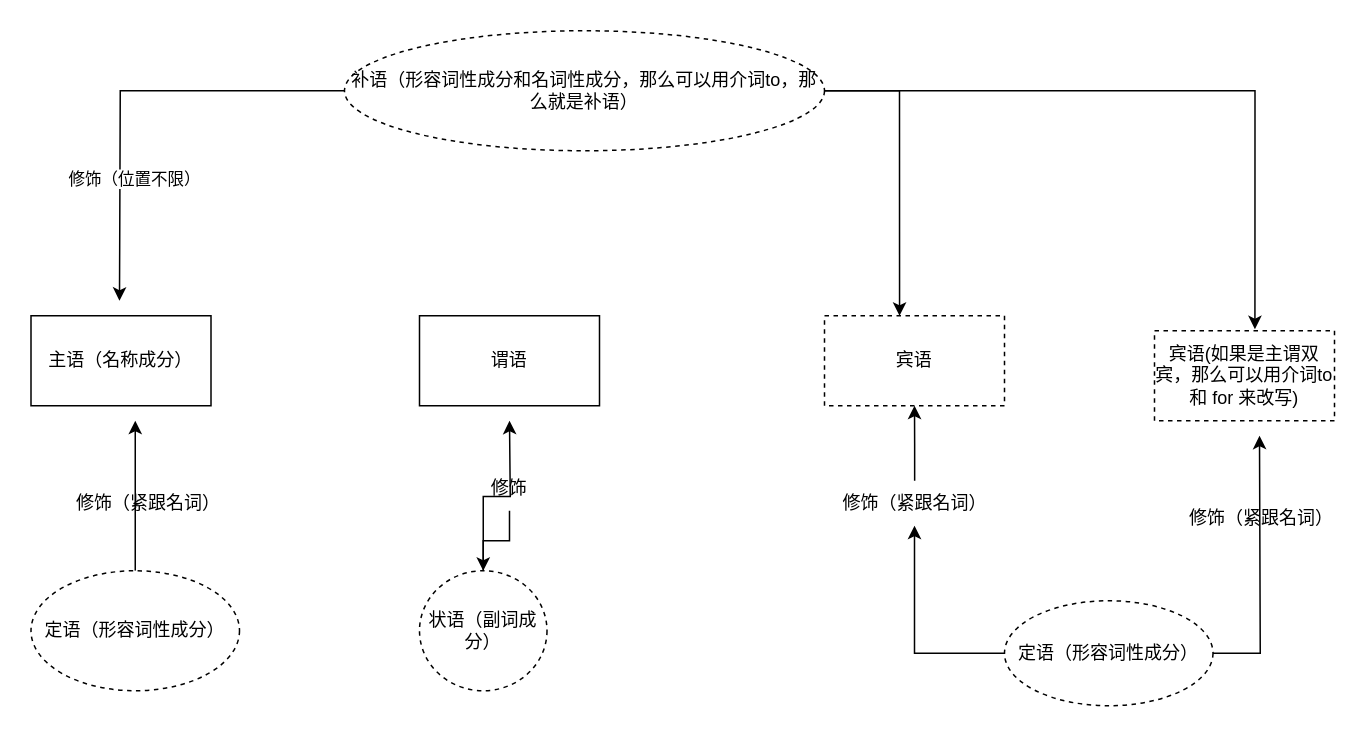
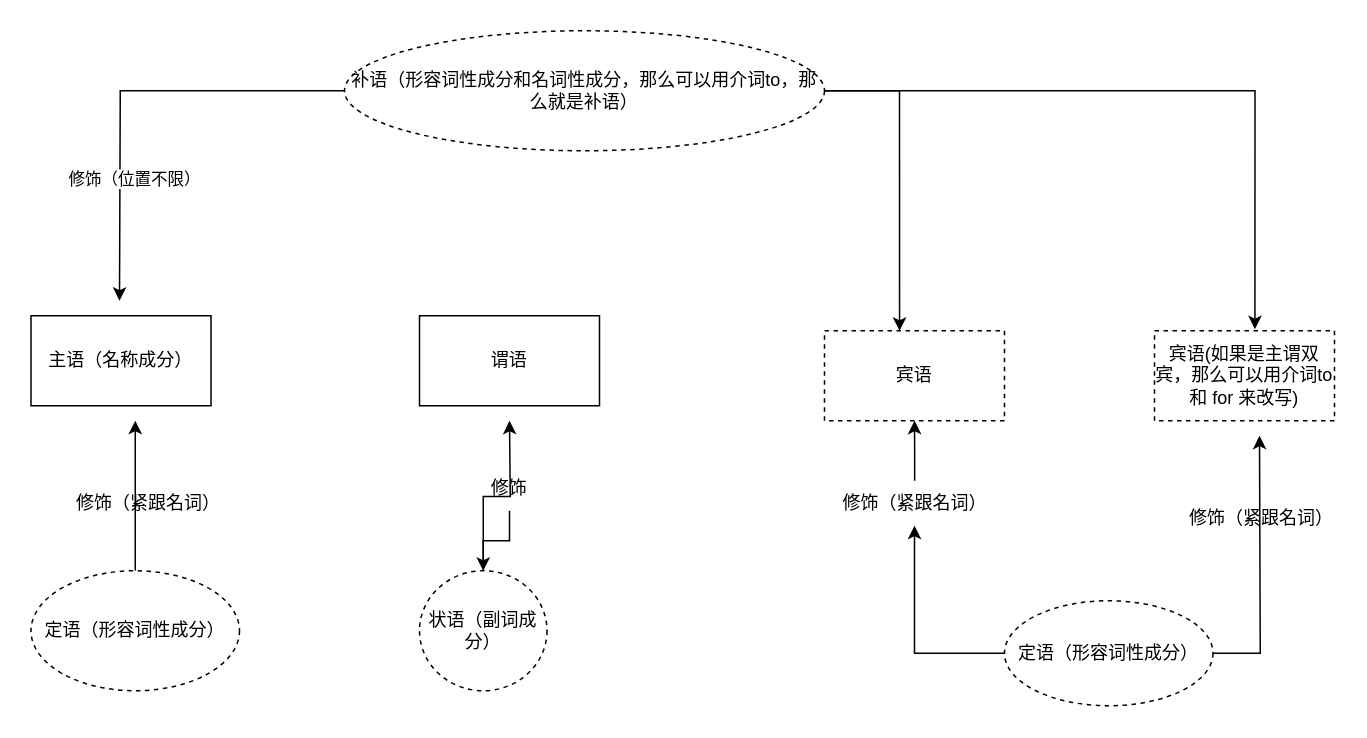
  <mxCell id="0" />
  <mxCell id="1" parent="0" />
  <mxCell id="2" value="主语（名称成分）" style="rounded=0;whiteSpace=wrap;html=1;" parent="1" vertex="1"><mxGeometry x="20" y="210" width="120" height="60" as="geometry" /></mxCell>
  <mxCell id="3" value="谓语" style="rounded=0;whiteSpace=wrap;html=1;" parent="1" vertex="1"><mxGeometry x="279" y="210" width="120" height="60" as="geometry" /></mxCell>
- <mxCell id="4" value="宾语" style="rounded=0;whiteSpace=wrap;html=1;dashed=1;" parent="1" vertex="1"><mxGeometry x="549" y="210" width="120" height="60" as="geometry" /></mxCell>
+ <mxCell id="4" value="宾语" style="rounded=0;whiteSpace=wrap;html=1;dashed=1;" parent="1" vertex="1"><mxGeometry x="549" y="220" width="120" height="60" as="geometry" /></mxCell>
  <mxCell id="5" value="修饰（位置不限）" style="edgeStyle=orthogonalEdgeStyle;rounded=0;orthogonalLoop=1;jettySize=auto;html=1;" parent="1" source="6" edge="1"><mxGeometry x="0.436" y="10" relative="1" as="geometry"><mxPoint x="79" y="200" as="targetPoint" /><mxPoint as="offset" /></mxGeometry></mxCell>
  <mxCell id="6" value="补语（形容词性成分和名词性成分，那么可以用介词to，那么就是补语）" style="ellipse;whiteSpace=wrap;html=1;dashed=1;" parent="1" vertex="1"><mxGeometry x="229" y="20" width="320" height="80" as="geometry" /></mxCell>
  <mxCell id="7" style="edgeStyle=orthogonalEdgeStyle;rounded=0;orthogonalLoop=1;jettySize=auto;html=1;" parent="1" source="8" edge="1"><mxGeometry relative="1" as="geometry"><mxPoint x="339" y="280" as="targetPoint" /></mxGeometry></mxCell>
  <mxCell id="8" value="状语（副词成分）" style="ellipse;whiteSpace=wrap;html=1;dashed=1;" parent="1" vertex="1"><mxGeometry x="279" y="380" width="85" height="80" as="geometry" /></mxCell>
  <mxCell id="9" style="edgeStyle=orthogonalEdgeStyle;rounded=0;orthogonalLoop=1;jettySize=auto;html=1;" parent="1" source="10" edge="1"><mxGeometry relative="1" as="geometry"><mxPoint x="89.5" y="280" as="targetPoint" /></mxGeometry></mxCell>
  <mxCell id="10" value="定语（形容词性成分）" style="ellipse;whiteSpace=wrap;html=1;dashed=1;" parent="1" vertex="1"><mxGeometry x="20" y="380" width="139" height="80" as="geometry" /></mxCell>
  <mxCell id="11" style="edgeStyle=orthogonalEdgeStyle;rounded=0;orthogonalLoop=1;jettySize=auto;html=1;entryX=0.5;entryY=1;entryDx=0;entryDy=0;" parent="1" source="21" edge="1" target="4"><mxGeometry relative="1" as="geometry"><mxPoint x="609" y="290" as="targetPoint" /><Array as="points" /></mxGeometry></mxCell>
  <mxCell id="12" style="edgeStyle=orthogonalEdgeStyle;rounded=0;orthogonalLoop=1;jettySize=auto;html=1;" edge="1" parent="1" source="13"><mxGeometry relative="1" as="geometry"><mxPoint x="839" y="290" as="targetPoint" /></mxGeometry></mxCell>
  <mxCell id="13" value="定语（形容词性成分）" style="ellipse;whiteSpace=wrap;html=1;dashed=1;" parent="1" vertex="1"><mxGeometry x="669" y="400" width="139" height="70" as="geometry" /></mxCell>
  <mxCell id="14" value="修饰（紧跟名词）" style="text;strokeColor=none;align=center;fillColor=none;html=1;verticalAlign=middle;whiteSpace=wrap;rounded=0;" parent="1" vertex="1"><mxGeometry x="49" y="320" width="98.5" height="30" as="geometry" /></mxCell>
  <mxCell id="15" value="" style="edgeStyle=orthogonalEdgeStyle;rounded=0;orthogonalLoop=1;jettySize=auto;html=1;" parent="1" source="16" target="8" edge="1"><mxGeometry relative="1" as="geometry" /></mxCell>
  <mxCell id="16" value="修饰" style="text;strokeColor=none;align=center;fillColor=none;html=1;verticalAlign=middle;whiteSpace=wrap;rounded=0;" parent="1" vertex="1"><mxGeometry x="309" y="310" width="60" height="30" as="geometry" /></mxCell>
  <mxCell id="17" value="宾语(如果是主谓双宾，那么可以用介词to 和 for 来改写)" style="rounded=0;whiteSpace=wrap;html=1;dashed=1;" vertex="1" parent="1"><mxGeometry x="769" y="220" width="120" height="60" as="geometry" /></mxCell>
  <mxCell id="18" style="edgeStyle=orthogonalEdgeStyle;rounded=0;orthogonalLoop=1;jettySize=auto;html=1;entryX=0.558;entryY=-0.017;entryDx=0;entryDy=0;entryPerimeter=0;" edge="1" parent="1" source="6" target="17"><mxGeometry relative="1" as="geometry" /></mxCell>
  <mxCell id="19" style="edgeStyle=orthogonalEdgeStyle;rounded=0;orthogonalLoop=1;jettySize=auto;html=1;entryX=0.417;entryY=0;entryDx=0;entryDy=0;entryPerimeter=0;" edge="1" parent="1" source="6" target="4"><mxGeometry relative="1" as="geometry"><Array as="points"><mxPoint x="599" y="60" /></Array></mxGeometry></mxCell>
  <mxCell id="20" value="" style="edgeStyle=orthogonalEdgeStyle;rounded=0;orthogonalLoop=1;jettySize=auto;html=1;" edge="1" parent="1" source="13" target="21"><mxGeometry relative="1" as="geometry"><mxPoint x="609" y="290" as="targetPoint" /><mxPoint x="669" y="435" as="sourcePoint" /><Array as="points"><mxPoint x="609" y="435" /></Array></mxGeometry></mxCell>
  <mxCell id="21" value="修饰（紧跟名词）" style="text;strokeColor=none;align=center;fillColor=none;html=1;verticalAlign=middle;whiteSpace=wrap;rounded=0;" parent="1" vertex="1"><mxGeometry x="559.75" y="320" width="98.5" height="30" as="geometry" /></mxCell>
  <mxCell id="22" value="修饰（紧跟名词）" style="text;strokeColor=none;align=center;fillColor=none;html=1;verticalAlign=middle;whiteSpace=wrap;rounded=0;" vertex="1" parent="1"><mxGeometry x="790.5" y="330" width="98.5" height="30" as="geometry" /></mxCell>
